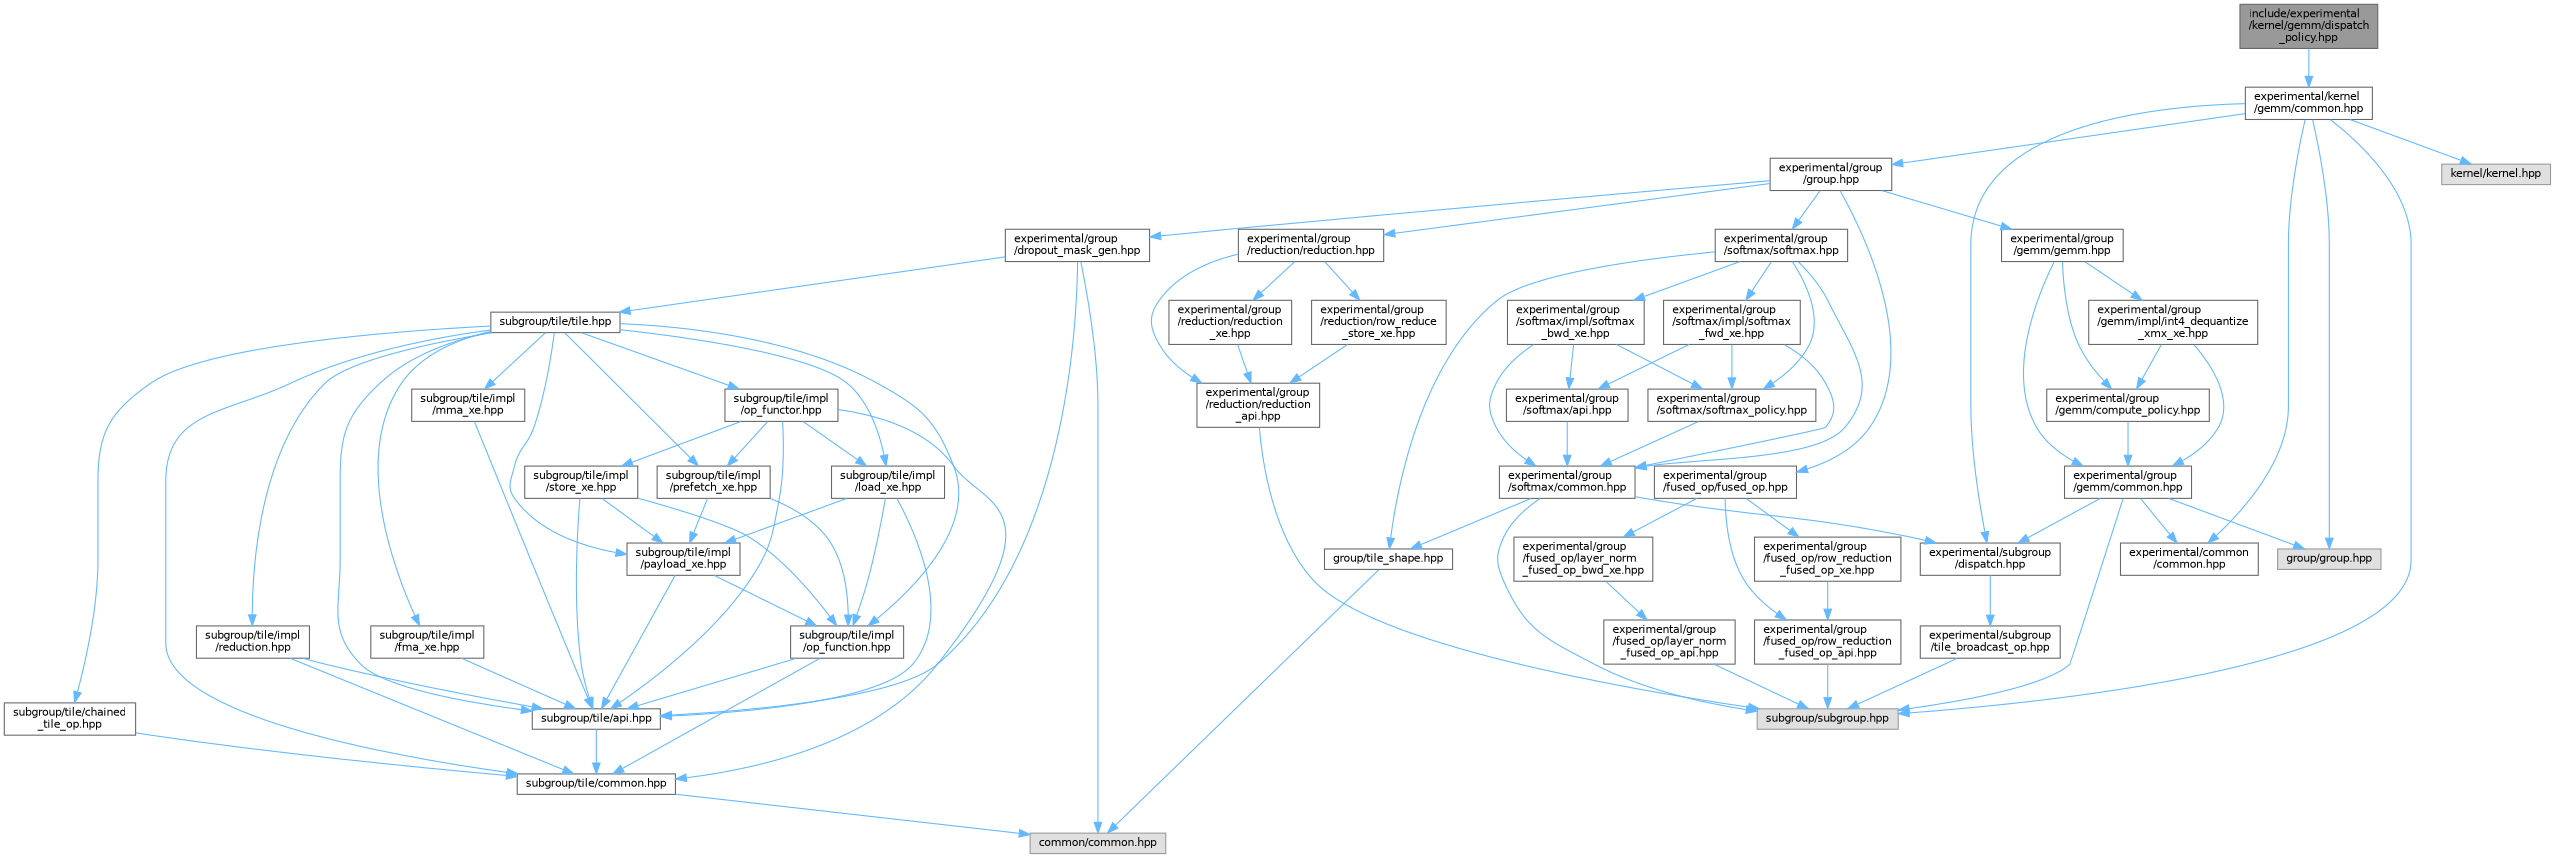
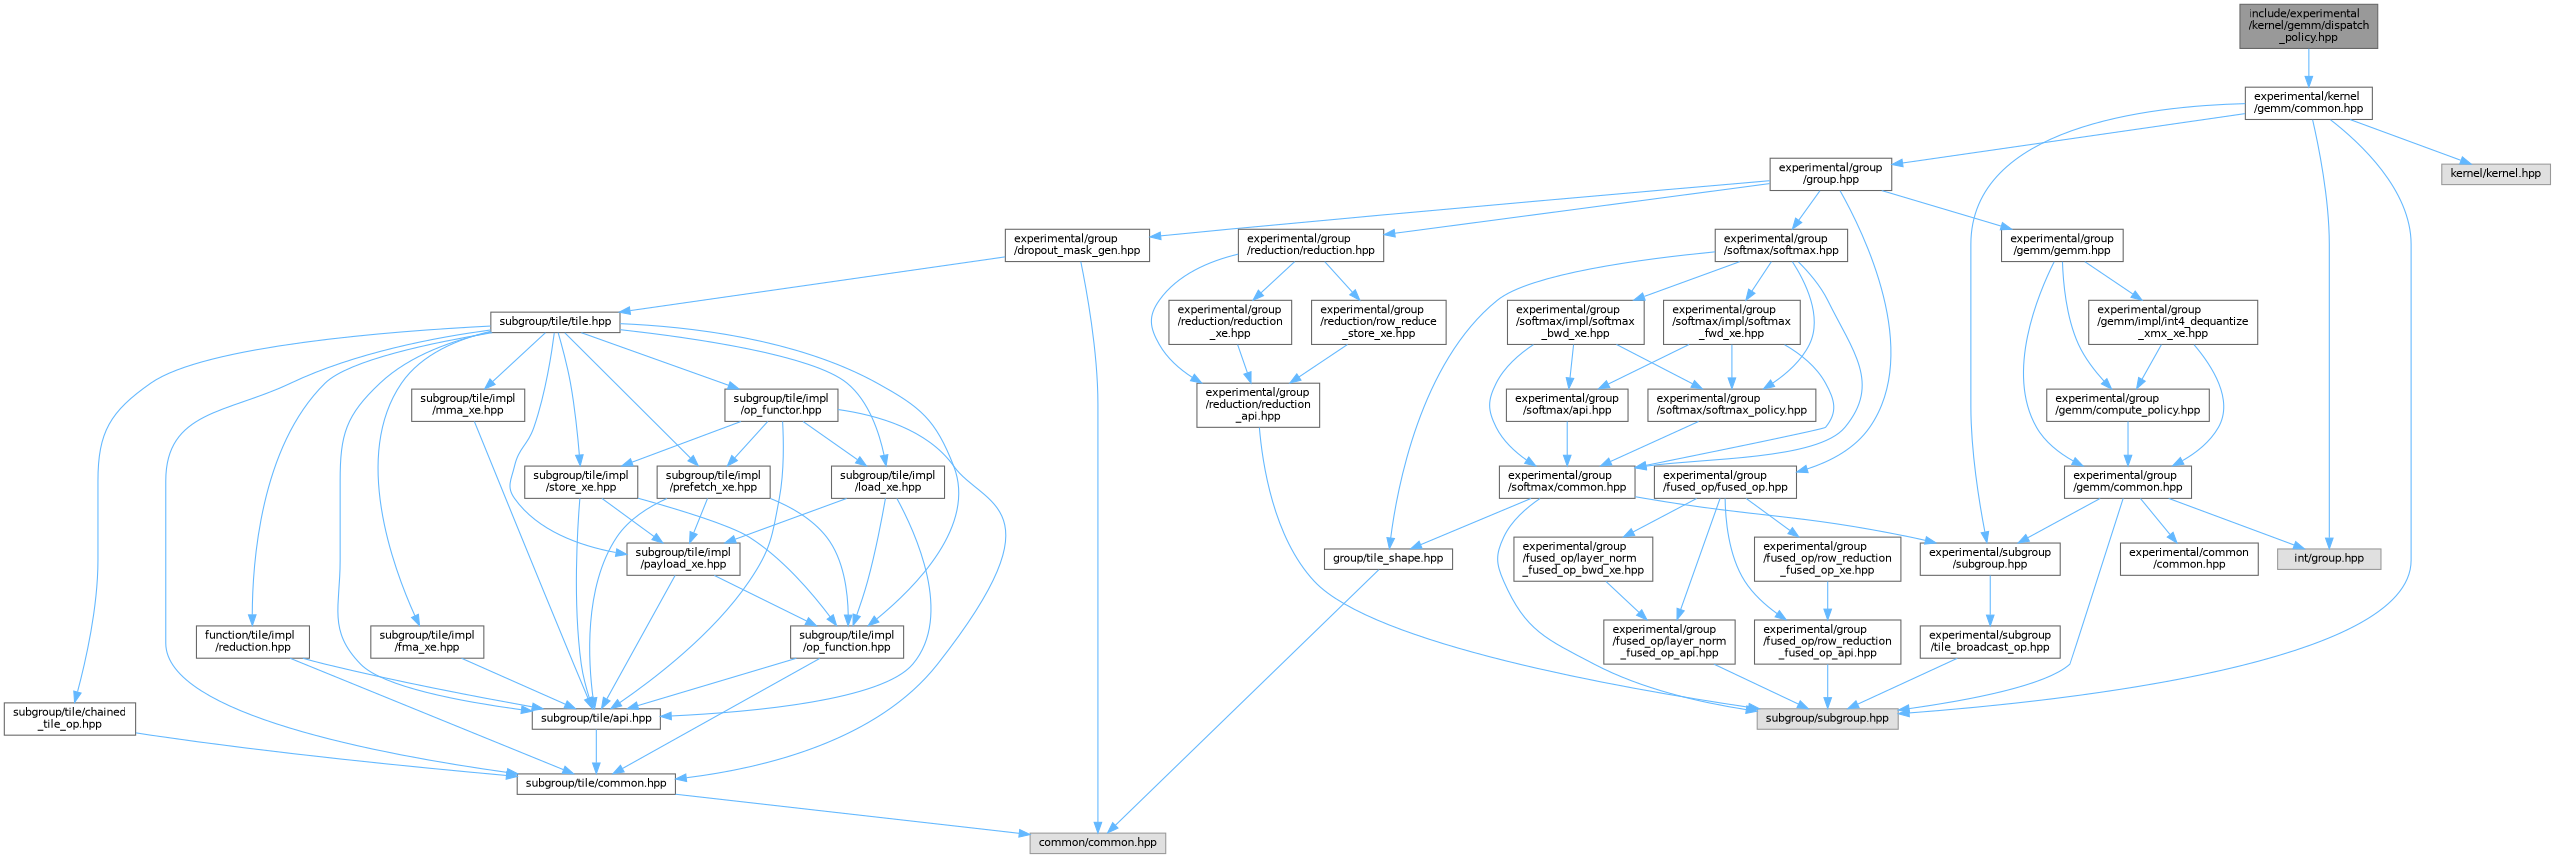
  digraph {
    node [color=grey40 fillcolor=white fontname=Helvetica fontsize=10 shape=box style=filled]
    edge [color=steelblue1 fontname=Helvetica fontsize=10 labelfontname=Helvetica labelfontsize=10 style=solid]
    n1 [color=gray40 fillcolor=grey60 fontcolor=black height=0.2 label="include/experimental\l/kernel/gemm/dispatch\l_policy.hpp" width=0.4]
    n2 [height=0.2 label="experimental/kernel\l/gemm/common.hpp" width=0.4]
    n3 [height=0.2 label="experimental/common\l/common.hpp" width=0.4]
    n4 [height=0.2 label="experimental/group\l/group.hpp" width=0.4]
    n5 [color=grey60 fillcolor="#E0E0E0" height=0.2 label="subgroup/subgroup.hpp" width=0.4]
-   n6 [height=0.2 label="experimental/subgroup\l/dispatch.hpp" width=0.4]
-   n7 [color=grey60 fillcolor="#E0E0E0" height=0.2 label="group/group.hpp" width=0.4]
+   n6 [height=0.2 label="experimental/subgroup\l/subgroup.hpp" width=0.4]
+   n7 [color=grey60 fillcolor="#E0E0E0" height=0.2 label="int/group.hpp" width=0.4]
    n8 [color=grey60 fillcolor="#E0E0E0" height=0.2 label="kernel/kernel.hpp" width=0.4]
    n9 [height=0.2 label="experimental/group\l/dropout_mask_gen.hpp" width=0.4]
    n10 [height=0.2 label="experimental/group\l/fused_op/fused_op.hpp" width=0.4]
    n11 [height=0.2 label="experimental/group\l/gemm/gemm.hpp" width=0.4]
    n12 [height=0.2 label="experimental/group\l/reduction/reduction.hpp" width=0.4]
    n13 [height=0.2 label="experimental/group\l/softmax/softmax.hpp" width=0.4]
    n14 [height=0.2 label="experimental/subgroup\l/tile_broadcast_op.hpp" width=0.4]
    n15 [color=grey60 fillcolor="#E0E0E0" height=0.2 label="common/common.hpp" width=0.4]
    n16 [height=0.2 label="subgroup/tile/tile.hpp" width=0.4]
    n17 [height=0.2 label="experimental/group\l/fused_op/layer_norm\l_fused_op_api.hpp" width=0.4]
    n18 [height=0.2 label="experimental/group\l/fused_op/layer_norm\l_fused_op_bwd_xe.hpp" width=0.4]
    n19 [height=0.2 label="experimental/group\l/fused_op/row_reduction\l_fused_op_api.hpp" width=0.4]
    n20 [height=0.2 label="experimental/group\l/fused_op/row_reduction\l_fused_op_xe.hpp" width=0.4]
    n21 [height=0.2 label="experimental/group\l/gemm/common.hpp" width=0.4]
    n22 [height=0.2 label="experimental/group\l/gemm/compute_policy.hpp" width=0.4]
    n23 [height=0.2 label="experimental/group\l/gemm/impl/int4_dequantize\l_xmx_xe.hpp" width=0.4]
    n24 [height=0.2 label="experimental/group\l/reduction/reduction\l_api.hpp" width=0.4]
    n25 [height=0.2 label="experimental/group\l/reduction/reduction\l_xe.hpp" width=0.4]
    n26 [height=0.2 label="experimental/group\l/reduction/row_reduce\l_store_xe.hpp" width=0.4]
    n27 [height=0.2 label="experimental/group\l/softmax/common.hpp" width=0.4]
    n28 [height=0.2 label="group/tile_shape.hpp" width=0.4]
    n29 [height=0.2 label="experimental/group\l/softmax/impl/softmax\l_bwd_xe.hpp" width=0.4]
    n30 [height=0.2 label="experimental/group\l/softmax/softmax_policy.hpp" width=0.4]
    n31 [height=0.2 label="experimental/group\l/softmax/impl/softmax\l_fwd_xe.hpp" width=0.4]
    n32 [height=0.2 label="subgroup/tile/api.hpp" width=0.4]
    n33 [height=0.2 label="subgroup/tile/common.hpp" width=0.4]
    n34 [height=0.2 label="subgroup/tile/chained\l_tile_op.hpp" width=0.4]
    n35 [height=0.2 label="subgroup/tile/impl\l/fma_xe.hpp" width=0.4]
    n36 [height=0.2 label="subgroup/tile/impl\l/load_xe.hpp" width=0.4]
    n37 [height=0.2 label="subgroup/tile/impl\l/op_function.hpp" width=0.4]
    n38 [height=0.2 label="subgroup/tile/impl\l/payload_xe.hpp" width=0.4]
    n39 [height=0.2 label="subgroup/tile/impl\l/mma_xe.hpp" width=0.4]
    n40 [height=0.2 label="subgroup/tile/impl\l/op_functor.hpp" width=0.4]
    n41 [height=0.2 label="subgroup/tile/impl\l/prefetch_xe.hpp" width=0.4]
    n42 [height=0.2 label="subgroup/tile/impl\l/store_xe.hpp" width=0.4]
-   n43 [height=0.2 label="subgroup/tile/impl\l/reduction.hpp" width=0.4]
+   n43 [height=0.2 label="function/tile/impl\l/reduction.hpp" width=0.4]
    n44 [height=0.2 label="experimental/group\l/softmax/api.hpp" width=0.4]
    n1 -> n2
-   n2 -> n3
    n2 -> n4
    n2 -> n5
    n2 -> n6
    n2 -> n7
    n2 -> n8
    n4 -> n9
    n4 -> n10
    n4 -> n11
    n4 -> n12
    n4 -> n13
    n6 -> n14
    n9 -> n15
    n9 -> n16
+   n10 -> n17
    n10 -> n18
    n10 -> n19
    n10 -> n20
    n11 -> n21
    n11 -> n22
    n11 -> n23
    n12 -> n24
    n12 -> n25
    n12 -> n26
    n13 -> n27
    n13 -> n28
    n13 -> n29
    n13 -> n30
    n13 -> n31
    n14 -> n5
    n16 -> n32
    n16 -> n33
    n16 -> n34
    n16 -> n35
    n16 -> n36
    n16 -> n37
    n16 -> n38
    n16 -> n39
    n16 -> n40
    n16 -> n41
+   n16 -> n42
    n16 -> n43
    n17 -> n5
    n18 -> n17
    n19 -> n5
    n20 -> n19
    n21 -> n3
    n21 -> n5
    n21 -> n6
    n21 -> n7
    n22 -> n21
    n23 -> n21
    n23 -> n22
    n24 -> n5
    n25 -> n24
    n26 -> n24
    n27 -> n5
    n27 -> n6
    n27 -> n28
    n28 -> n15
    n29 -> n27
    n29 -> n30
    n29 -> n44
    n30 -> n27
    n31 -> n27
    n31 -> n30
    n31 -> n44
    n32 -> n33
    n33 -> n15
    n34 -> n33
    n35 -> n32
    n36 -> n32
    n36 -> n37
    n36 -> n38
    n37 -> n32
    n37 -> n33
    n38 -> n32
    n38 -> n37
    n39 -> n32
    n40 -> n32
    n40 -> n33
    n40 -> n36
    n40 -> n41
    n40 -> n42
-   n9 -> n32
+   n41 -> n32
    n41 -> n37
    n41 -> n38
    n42 -> n32
    n42 -> n37
    n42 -> n38
    n43 -> n32
    n43 -> n33
    n44 -> n27
  }
